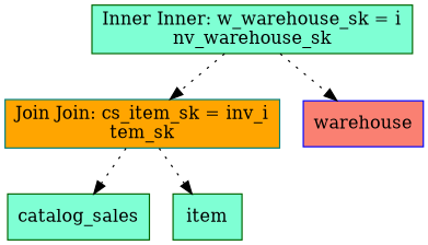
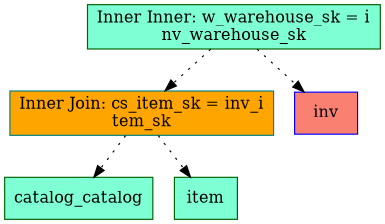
  digraph {
    node [color=darkgreen fillcolor=aquamarine shape=box style=filled]
    edge [style=dotted]
    n1 [label="Inner Inner: w_warehouse_sk = i\nnv_warehouse_sk"]
-   n2 [color=teal fillcolor=orange label="Join Join: cs_item_sk = inv_i\ntem_sk"]
-   n3 [color=blue fillcolor=salmon label=warehouse]
-   n4 [label=catalog_sales]
+   n2 [color=teal fillcolor=orange label="Inner Join: cs_item_sk = inv_i\ntem_sk"]
+   n3 [color=blue fillcolor=salmon label=inv]
+   n4 [label=catalog_catalog]
    n5 [label=item]
    n1 -> n2
    n1 -> n3
    n2 -> n4
    n2 -> n5
  }
